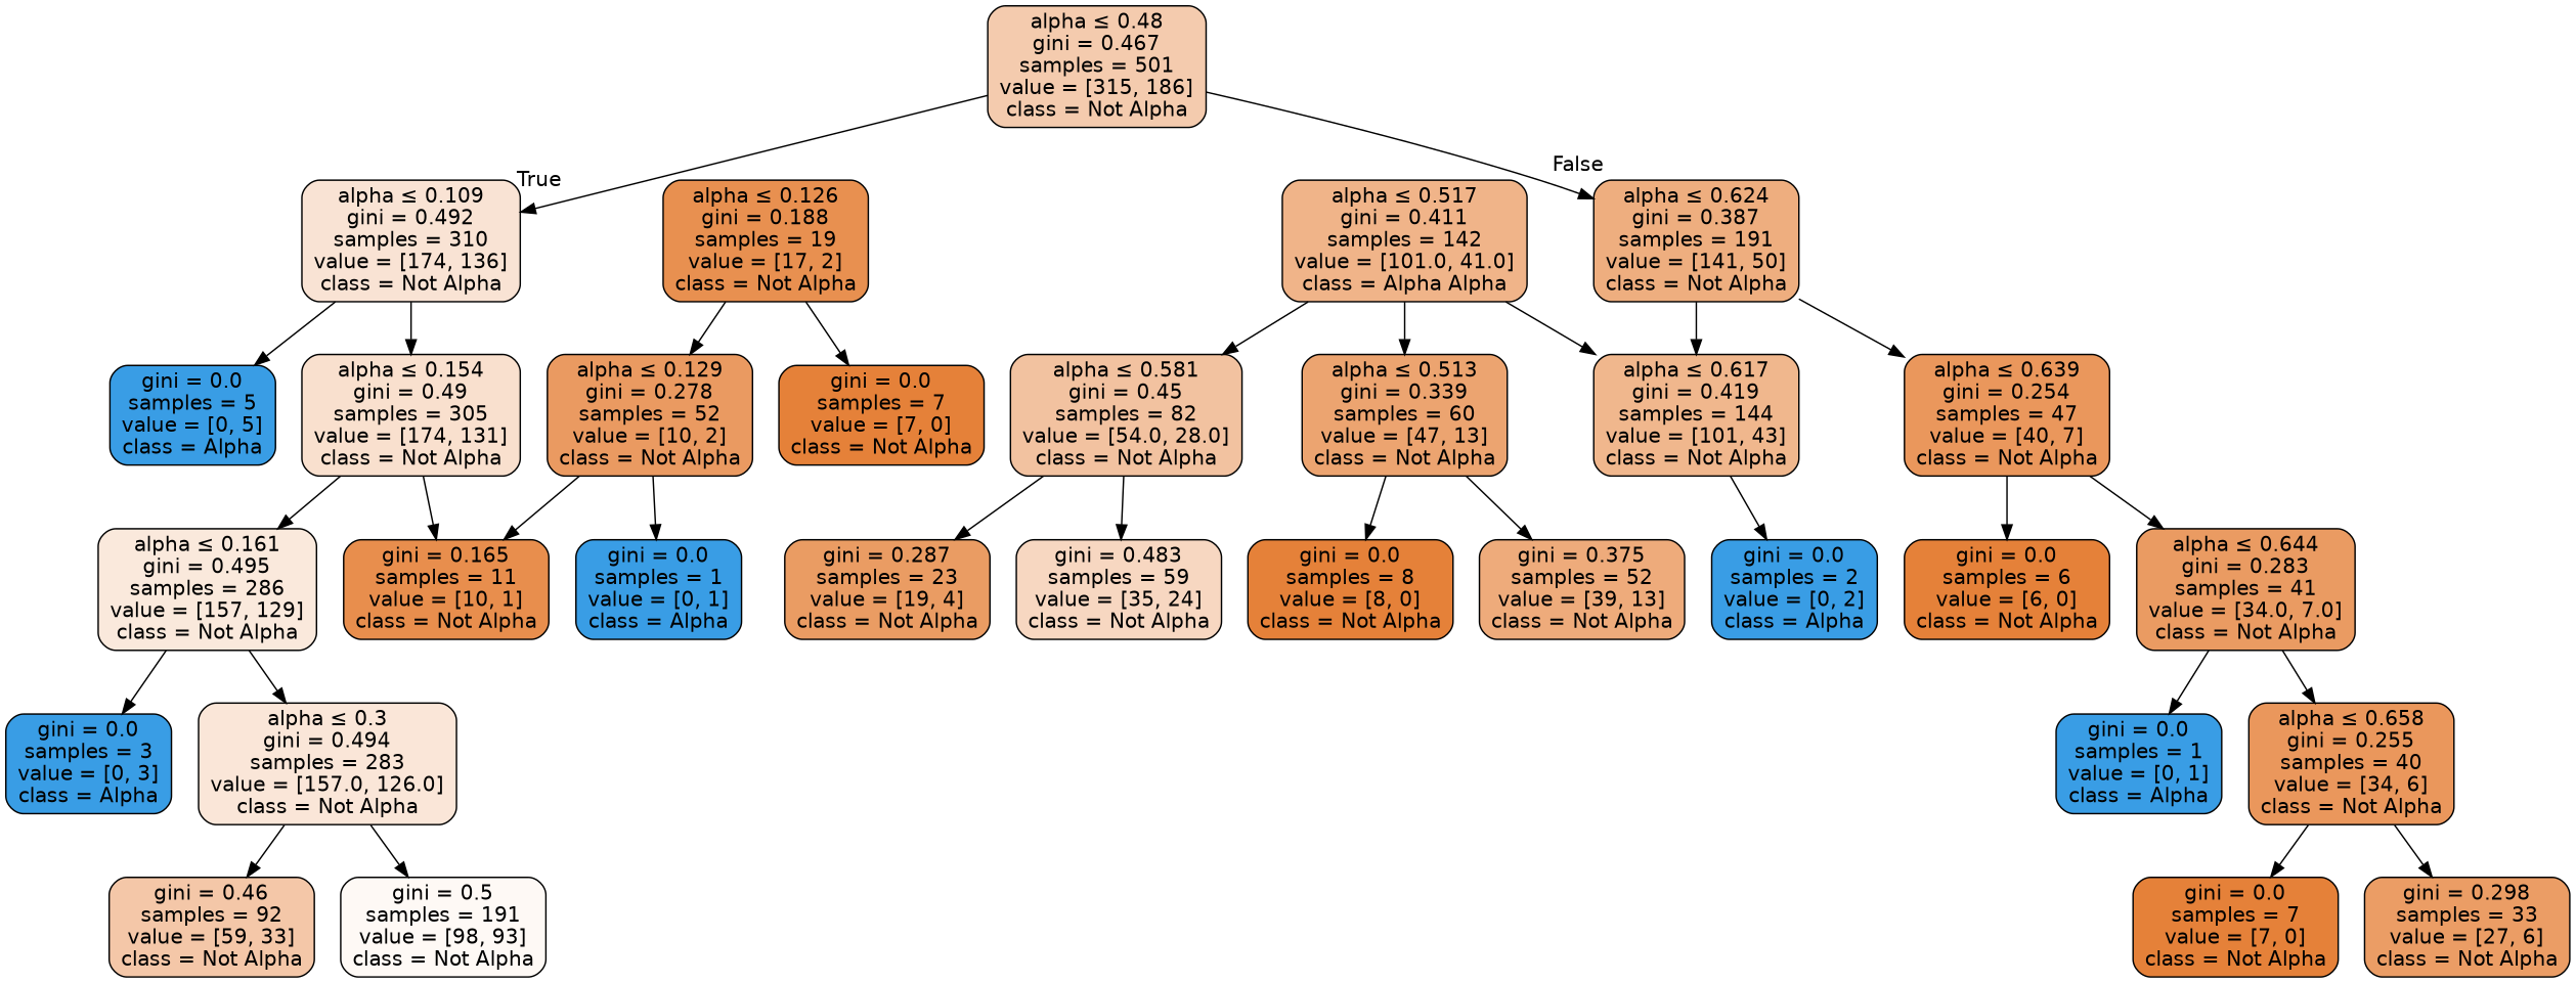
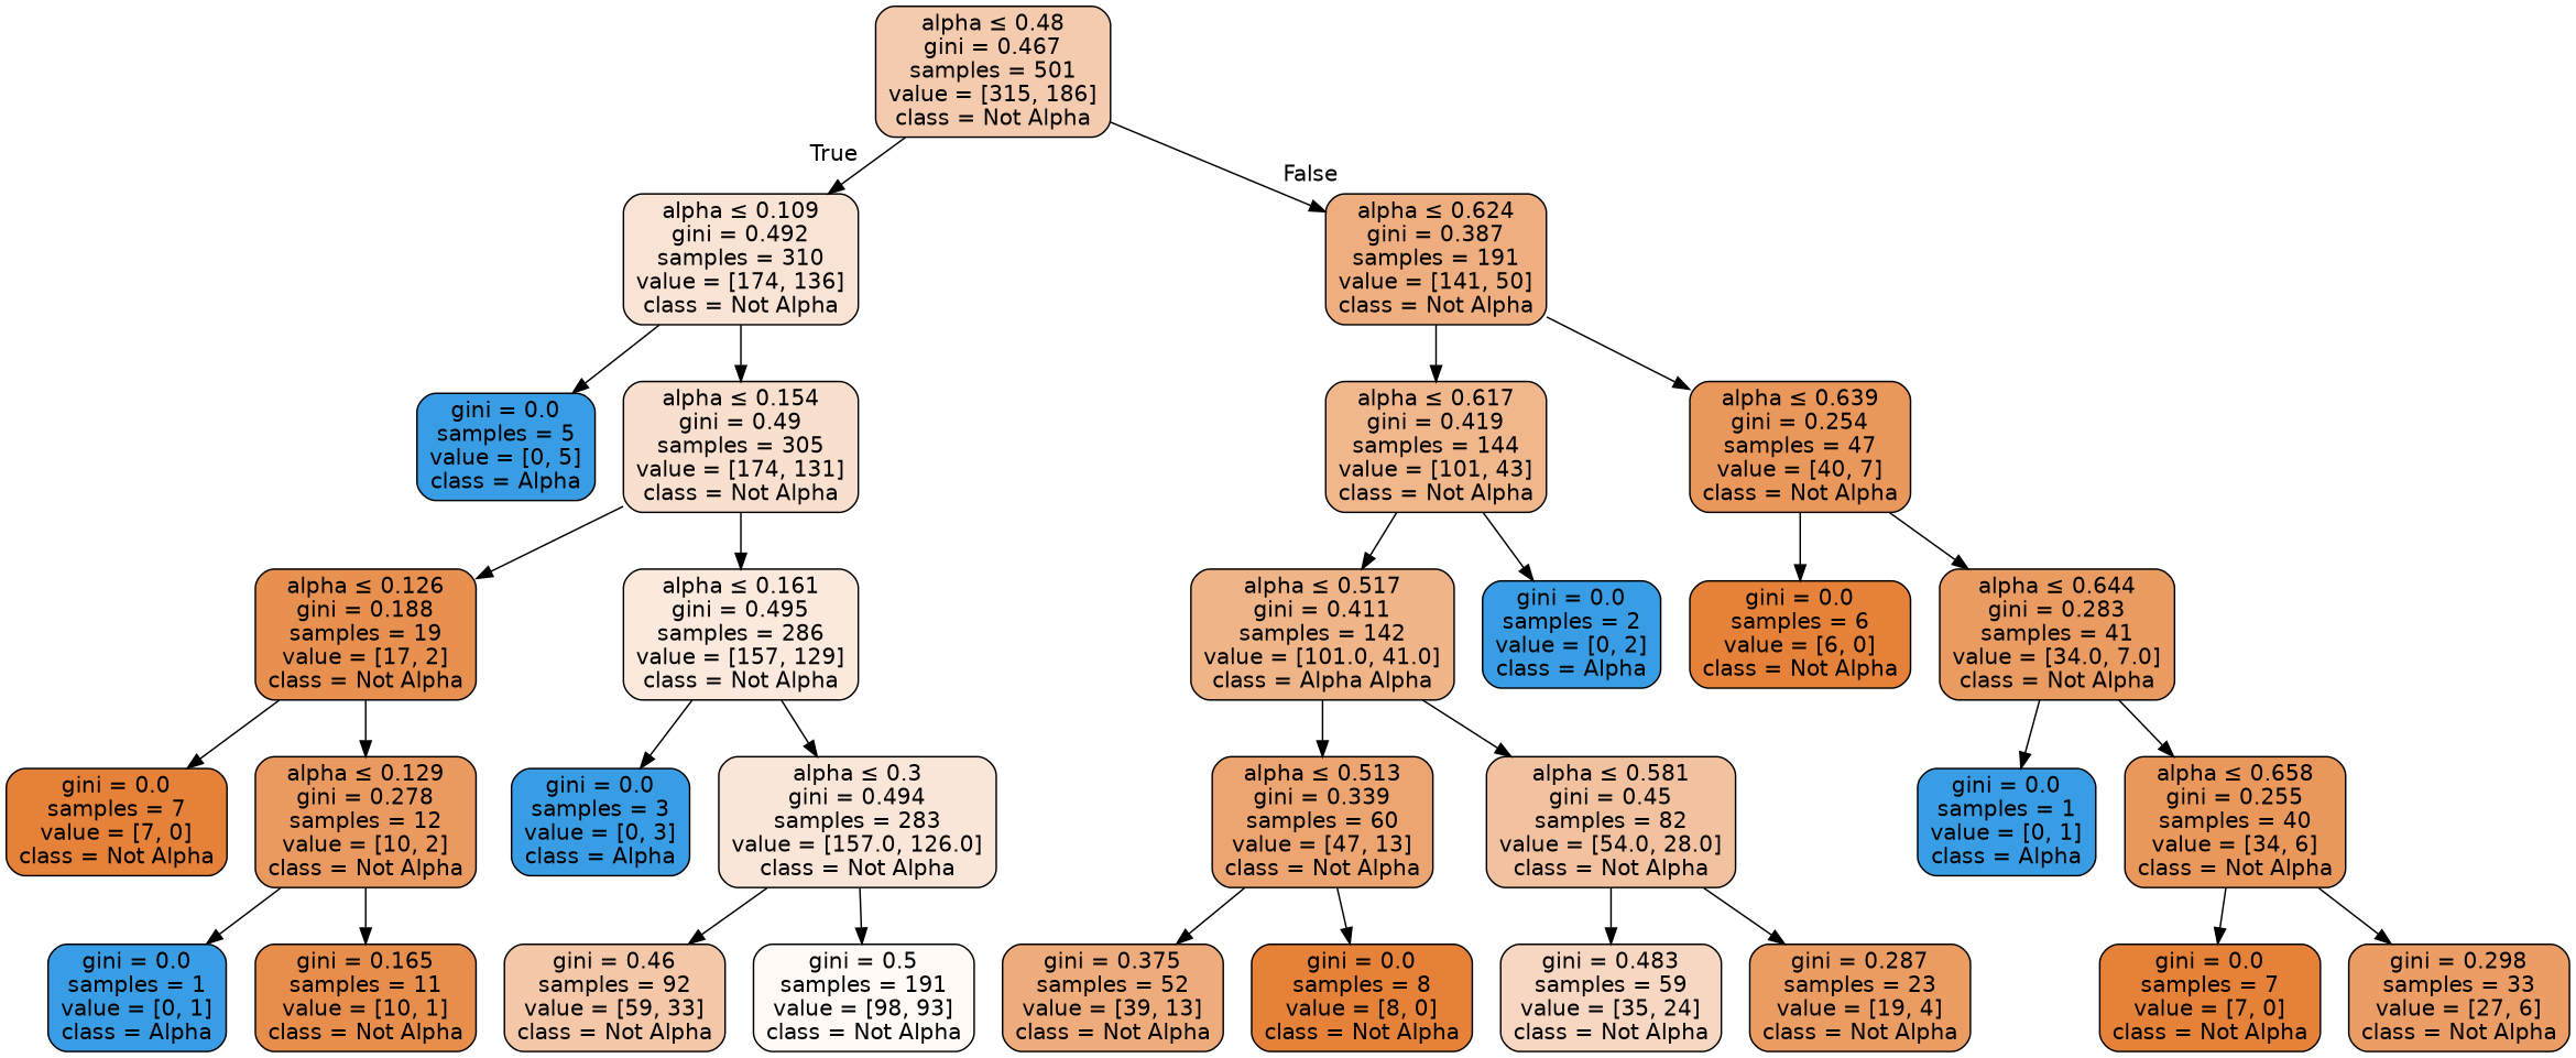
  digraph {
    node [color=black fillcolor="#399de5" fontname=helvetica shape=box style="filled, rounded"]
    edge [fontname=helvetica]
    n1 [fillcolor="#f4cbae" label=<alpha &le; 0.48<br/>gini = 0.467<br/>samples = 501<br/>value = [315, 186]<br/>class = Not Alpha>]
    n2 [fillcolor="#f9e3d4" label=<alpha &le; 0.109<br/>gini = 0.492<br/>samples = 310<br/>value = [174, 136]<br/>class = Not Alpha>]
    n3 [fillcolor="#eeae7f" label=<alpha &le; 0.624<br/>gini = 0.387<br/>samples = 191<br/>value = [141, 50]<br/>class = Not Alpha>]
    n4 [label=<gini = 0.0<br/>samples = 5<br/>value = [0, 5]<br/>class = Alpha>]
    n5 [fillcolor="#f9e0ce" label=<alpha &le; 0.154<br/>gini = 0.49<br/>samples = 305<br/>value = [174, 131]<br/>class = Not Alpha>]
    n6 [fillcolor="#f0b78d" label=<alpha &le; 0.617<br/>gini = 0.419<br/>samples = 144<br/>value = [101, 43]<br/>class = Not Alpha>]
    n7 [fillcolor="#ea975c" label=<alpha &le; 0.639<br/>gini = 0.254<br/>samples = 47<br/>value = [40, 7]<br/>class = Not Alpha>]
    n8 [fillcolor="#e89050" label=<alpha &le; 0.126<br/>gini = 0.188<br/>samples = 19<br/>value = [17, 2]<br/>class = Not Alpha>]
    n9 [fillcolor="#fae9dc" label=<alpha &le; 0.161<br/>gini = 0.495<br/>samples = 286<br/>value = [157, 129]<br/>class = Not Alpha>]
    n10 [fillcolor="#e58139" label=<gini = 0.0<br/>samples = 7<br/>value = [7, 0]<br/>class = Not Alpha>]
-   n11 [fillcolor="#ea9a61" label=<alpha &le; 0.129<br/>gini = 0.278<br/>samples = 52<br/>value = [10, 2]<br/>class = Not Alpha>]
+   n11 [fillcolor="#ea9a61" label=<alpha &le; 0.129<br/>gini = 0.278<br/>samples = 12<br/>value = [10, 2]<br/>class = Not Alpha>]
    n12 [label=<gini = 0.0<br/>samples = 3<br/>value = [0, 3]<br/>class = Alpha>]
    n13 [fillcolor="#fae6d8" label=<alpha &le; 0.3<br/>gini = 0.494<br/>samples = 283<br/>value = [157.0, 126.0]<br/>class = Not Alpha>]
    n14 [label=<gini = 0.0<br/>samples = 1<br/>value = [0, 1]<br/>class = Alpha>]
    n15 [fillcolor="#e88e4d" label=<gini = 0.165<br/>samples = 11<br/>value = [10, 1]<br/>class = Not Alpha>]
    n16 [fillcolor="#f4c7a8" label=<gini = 0.46<br/>samples = 92<br/>value = [59, 33]<br/>class = Not Alpha>]
    n17 [fillcolor="#fef9f5" label=<gini = 0.5<br/>samples = 191<br/>value = [98, 93]<br/>class = Not Alpha>]
    n18 [fillcolor="#f0b489" label=<alpha &le; 0.517<br/>gini = 0.411<br/>samples = 142<br/>value = [101.0, 41.0]<br/>class = Alpha Alpha>]
    n19 [label=<gini = 0.0<br/>samples = 2<br/>value = [0, 2]<br/>class = Alpha>]
    n20 [fillcolor="#e58139" label=<gini = 0.0<br/>samples = 6<br/>value = [6, 0]<br/>class = Not Alpha>]
    n21 [fillcolor="#ea9b62" label=<alpha &le; 0.644<br/>gini = 0.283<br/>samples = 41<br/>value = [34.0, 7.0]<br/>class = Not Alpha>]
    n22 [fillcolor="#eca470" label=<alpha &le; 0.513<br/>gini = 0.339<br/>samples = 60<br/>value = [47, 13]<br/>class = Not Alpha>]
    n23 [fillcolor="#f2c2a0" label=<alpha &le; 0.581<br/>gini = 0.45<br/>samples = 82<br/>value = [54.0, 28.0]<br/>class = Not Alpha>]
    n24 [fillcolor="#eeab7b" label=<gini = 0.375<br/>samples = 52<br/>value = [39, 13]<br/>class = Not Alpha>]
    n25 [fillcolor="#e58139" label=<gini = 0.0<br/>samples = 8<br/>value = [8, 0]<br/>class = Not Alpha>]
    n26 [fillcolor="#f7d7c1" label=<gini = 0.483<br/>samples = 59<br/>value = [35, 24]<br/>class = Not Alpha>]
    n27 [fillcolor="#ea9c63" label=<gini = 0.287<br/>samples = 23<br/>value = [19, 4]<br/>class = Not Alpha>]
    n28 [label=<gini = 0.0<br/>samples = 1<br/>value = [0, 1]<br/>class = Alpha>]
    n29 [fillcolor="#ea975c" label=<alpha &le; 0.658<br/>gini = 0.255<br/>samples = 40<br/>value = [34, 6]<br/>class = Not Alpha>]
    n30 [fillcolor="#e58139" label=<gini = 0.0<br/>samples = 7<br/>value = [7, 0]<br/>class = Not Alpha>]
    n31 [fillcolor="#eb9d65" label=<gini = 0.298<br/>samples = 33<br/>value = [27, 6]<br/>class = Not Alpha>]
    n1 -> n2 [headlabel=True labelangle=45 labeldistance=2.5]
    n1 -> n3 [headlabel=False labelangle=-45 labeldistance=2.5]
    n2 -> n4
    n2 -> n5
    n3 -> n6
    n3 -> n7
-   n5 -> n15
+   n5 -> n8
    n5 -> n9
-   n18 -> n6
+   n6 -> n18
    n6 -> n19
    n7 -> n20
    n7 -> n21
    n8 -> n10
    n8 -> n11
    n9 -> n12
    n9 -> n13
    n11 -> n14
    n11 -> n15
    n13 -> n16
    n13 -> n17
    n18 -> n22
    n18 -> n23
    n21 -> n28
    n21 -> n29
    n22 -> n24
    n22 -> n25
    n23 -> n26
    n23 -> n27
    n29 -> n30
    n29 -> n31
  }
